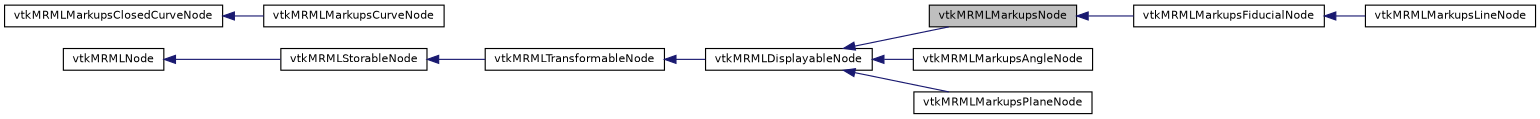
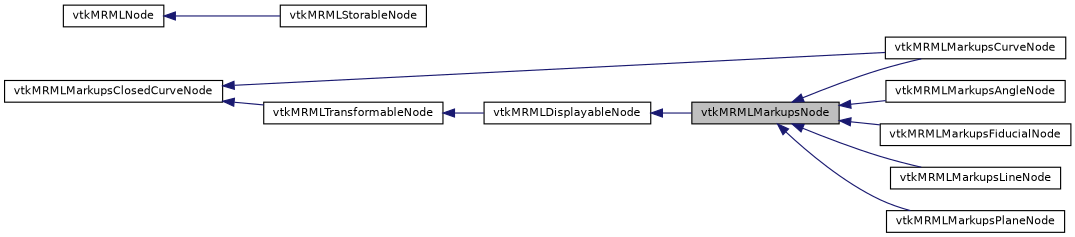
  digraph {
    rankdir=LR
    node [color=black fontname=Helvetica fontsize=10 shape=record]
    edge [color=midnightblue dir=back fontname=Helvetica fontsize=10 labelfontname=Helvetica labelfontsize=10 style=solid]
    n1 [fillcolor=grey75 fontcolor=black height=0.2 label=vtkMRMLMarkupsNode style=filled width=0.4]
    n2 [height=0.2 label=vtkMRMLMarkupsAngleNode width=0.4]
    n3 [height=0.2 label=vtkMRMLMarkupsCurveNode width=0.4]
    n4 [height=0.2 label=vtkMRMLMarkupsFiducialNode width=0.4]
    n5 [height=0.2 label=vtkMRMLMarkupsLineNode width=0.4]
    n6 [height=0.2 label=vtkMRMLMarkupsPlaneNode width=0.4]
    n7 [height=0.2 label=vtkMRMLDisplayableNode width=0.4]
    n8 [height=0.2 label=vtkMRMLTransformableNode width=0.4]
    n9 [height=0.2 label=vtkMRMLStorableNode width=0.4]
    n10 [height=0.2 label=vtkMRMLNode width=0.4]
    n11 [height=0.2 label=vtkMRMLMarkupsClosedCurveNode width=0.4]
-   n7 -> n2
+   n1 -> n2
+   n1 -> n3
    n1 -> n4
-   n4 -> n5
-   n7 -> n6
+   n1 -> n5
+   n1 -> n6
    n7 -> n1
    n8 -> n7
-   n9 -> n8
+   n11 -> n8
    n10 -> n9
    n11 -> n3
  }
